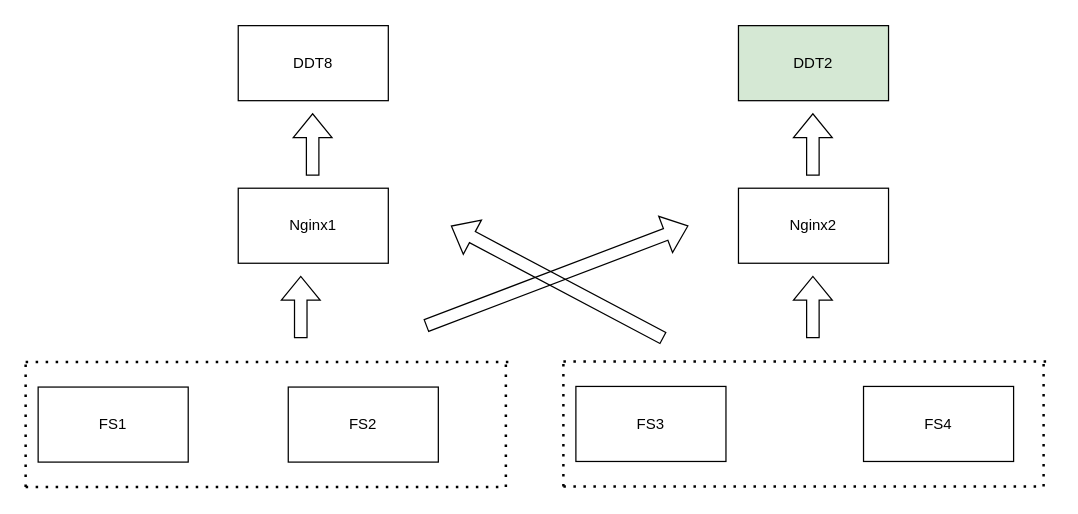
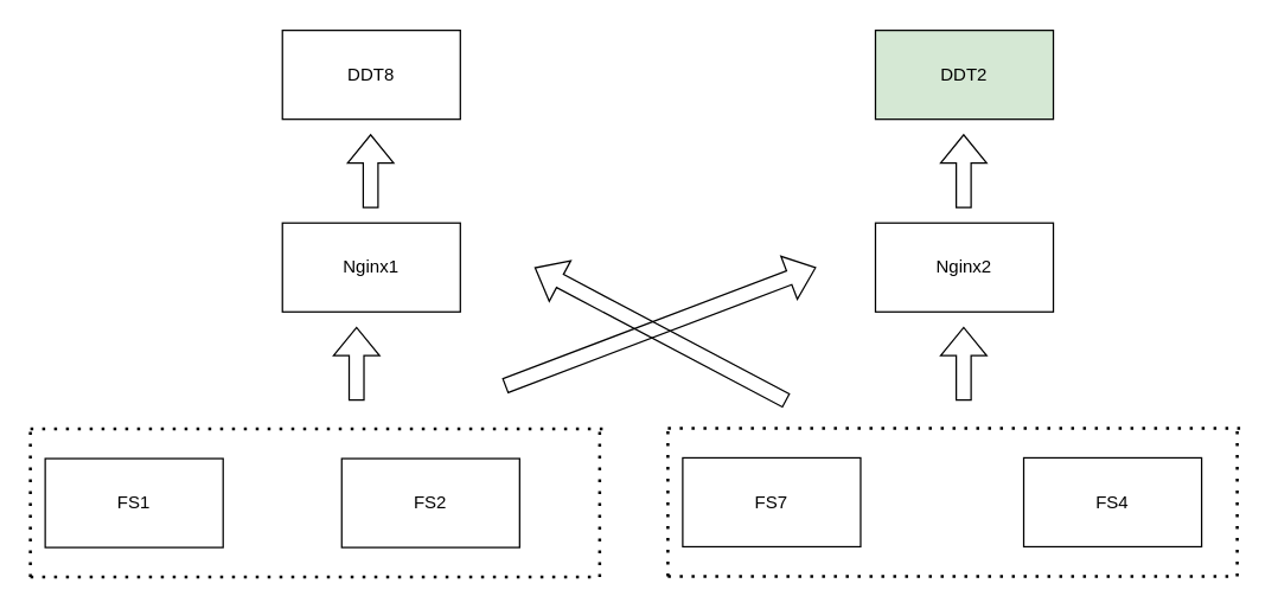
  <mxCell id="0" />
  <mxCell id="1" parent="0" />
  <mxCell id="2" value="&lt;font style=&quot;vertical-align: inherit;&quot;&gt;&lt;font style=&quot;vertical-align: inherit;&quot;&gt;FS1&lt;/font&gt;&lt;/font&gt;" style="rounded=0;whiteSpace=wrap;html=1;" vertex="1" parent="1"><mxGeometry x="30" y="309" width="120" height="60" as="geometry" /></mxCell>
  <mxCell id="3" value="&lt;font style=&quot;vertical-align: inherit;&quot;&gt;&lt;font style=&quot;vertical-align: inherit;&quot;&gt;FS2&lt;/font&gt;&lt;/font&gt;" style="rounded=0;whiteSpace=wrap;html=1;" vertex="1" parent="1"><mxGeometry x="230" y="309" width="120" height="60" as="geometry" /></mxCell>
  <mxCell id="4" value="&lt;font style=&quot;vertical-align: inherit;&quot;&gt;&lt;font style=&quot;vertical-align: inherit;&quot;&gt;&lt;font style=&quot;vertical-align: inherit;&quot;&gt;&lt;font style=&quot;vertical-align: inherit;&quot;&gt;Nginx1&lt;/font&gt;&lt;/font&gt;&lt;/font&gt;&lt;/font&gt;" style="rounded=0;whiteSpace=wrap;html=1;" vertex="1" parent="1"><mxGeometry x="190" y="150" width="120" height="60" as="geometry" /></mxCell>
  <mxCell id="5" value="&lt;font style=&quot;vertical-align: inherit;&quot;&gt;&lt;font style=&quot;vertical-align: inherit;&quot;&gt;Nginx2&lt;/font&gt;&lt;/font&gt;" style="rounded=0;whiteSpace=wrap;html=1;" vertex="1" parent="1"><mxGeometry x="590" y="150" width="120" height="60" as="geometry" /></mxCell>
  <mxCell id="6" value="DDT8" style="rounded=0;whiteSpace=wrap;html=1;" vertex="1" parent="1"><mxGeometry x="190" y="20" width="120" height="60" as="geometry" /></mxCell>
  <mxCell id="7" value="DDT2" style="rounded=0;whiteSpace=wrap;html=1;fillColor=#d5e8d4;" vertex="1" parent="1"><mxGeometry x="590" y="20" width="120" height="60" as="geometry" /></mxCell>
  <mxCell id="8" value="" style="shape=flexArrow;endArrow=classic;html=1;rounded=0;" edge="1" parent="1"><mxGeometry width="50" height="50" relative="1" as="geometry"><mxPoint x="249.5" y="140" as="sourcePoint" /><mxPoint x="249.5" y="90" as="targetPoint" /></mxGeometry></mxCell>
  <mxCell id="9" value="" style="shape=flexArrow;endArrow=classic;html=1;rounded=0;" edge="1" parent="1"><mxGeometry width="50" height="50" relative="1" as="geometry"><mxPoint x="649.5" y="140" as="sourcePoint" /><mxPoint x="649.5" y="90" as="targetPoint" /></mxGeometry></mxCell>
  <mxCell id="10" value="" style="shape=flexArrow;endArrow=classic;html=1;rounded=0;" edge="1" parent="1"><mxGeometry width="50" height="50" relative="1" as="geometry"><mxPoint x="340" y="260" as="sourcePoint" /><mxPoint x="550" y="180" as="targetPoint" /></mxGeometry></mxCell>
  <mxCell id="11" value="" style="endArrow=none;dashed=1;html=1;dashPattern=1 3;strokeWidth=2;rounded=0;" edge="1" parent="1"><mxGeometry width="50" height="50" relative="1" as="geometry"><mxPoint x="20" y="289" as="sourcePoint" /><mxPoint x="410" y="289" as="targetPoint" /></mxGeometry></mxCell>
  <mxCell id="12" value="" style="shape=flexArrow;endArrow=classic;html=1;rounded=0;" edge="1" parent="1"><mxGeometry width="50" height="50" relative="1" as="geometry"><mxPoint x="240" y="270" as="sourcePoint" /><mxPoint x="240" y="220" as="targetPoint" /></mxGeometry></mxCell>
  <mxCell id="13" value="" style="endArrow=none;dashed=1;html=1;dashPattern=1 3;strokeWidth=2;rounded=0;" edge="1" parent="1"><mxGeometry width="50" height="50" relative="1" as="geometry"><mxPoint x="20" y="389" as="sourcePoint" /><mxPoint x="20" y="289" as="targetPoint" /></mxGeometry></mxCell>
  <mxCell id="14" value="" style="endArrow=none;dashed=1;html=1;dashPattern=1 3;strokeWidth=2;rounded=0;" edge="1" parent="1"><mxGeometry width="50" height="50" relative="1" as="geometry"><mxPoint x="404" y="389" as="sourcePoint" /><mxPoint x="404" y="289" as="targetPoint" /></mxGeometry></mxCell>
  <mxCell id="15" value="" style="endArrow=none;dashed=1;html=1;dashPattern=1 3;strokeWidth=2;rounded=0;" edge="1" parent="1"><mxGeometry width="50" height="50" relative="1" as="geometry"><mxPoint x="20" y="389" as="sourcePoint" /><mxPoint x="400" y="389" as="targetPoint" /></mxGeometry></mxCell>
- <mxCell id="16" value="&lt;font style=&quot;vertical-align: inherit;&quot;&gt;&lt;font style=&quot;vertical-align: inherit;&quot;&gt;FS3&lt;/font&gt;&lt;/font&gt;" style="rounded=0;whiteSpace=wrap;html=1;" vertex="1" parent="1"><mxGeometry x="460" y="308.5" width="120" height="60" as="geometry" /></mxCell>
+ <mxCell id="16" value="&lt;font style=&quot;vertical-align: inherit;&quot;&gt;&lt;font style=&quot;vertical-align: inherit;&quot;&gt;FS7&lt;/font&gt;&lt;/font&gt;" style="rounded=0;whiteSpace=wrap;html=1;" vertex="1" parent="1"><mxGeometry x="460" y="308.5" width="120" height="60" as="geometry" /></mxCell>
  <mxCell id="17" value="&lt;font style=&quot;vertical-align: inherit;&quot;&gt;&lt;font style=&quot;vertical-align: inherit;&quot;&gt;FS4&lt;/font&gt;&lt;/font&gt;" style="rounded=0;whiteSpace=wrap;html=1;" vertex="1" parent="1"><mxGeometry x="690" y="308.5" width="120" height="60" as="geometry" /></mxCell>
  <mxCell id="18" value="" style="endArrow=none;dashed=1;html=1;dashPattern=1 3;strokeWidth=2;rounded=0;" edge="1" parent="1"><mxGeometry width="50" height="50" relative="1" as="geometry"><mxPoint x="450" y="288.5" as="sourcePoint" /><mxPoint x="840" y="288.5" as="targetPoint" /></mxGeometry></mxCell>
  <mxCell id="19" value="" style="endArrow=none;dashed=1;html=1;dashPattern=1 3;strokeWidth=2;rounded=0;" edge="1" parent="1"><mxGeometry width="50" height="50" relative="1" as="geometry"><mxPoint x="450" y="388.5" as="sourcePoint" /><mxPoint x="450" y="288.5" as="targetPoint" /></mxGeometry></mxCell>
  <mxCell id="20" value="" style="endArrow=none;dashed=1;html=1;dashPattern=1 3;strokeWidth=2;rounded=0;" edge="1" parent="1"><mxGeometry width="50" height="50" relative="1" as="geometry"><mxPoint x="834" y="388.5" as="sourcePoint" /><mxPoint x="834" y="288.5" as="targetPoint" /></mxGeometry></mxCell>
  <mxCell id="21" value="" style="endArrow=none;dashed=1;html=1;dashPattern=1 3;strokeWidth=2;rounded=0;" edge="1" parent="1"><mxGeometry width="50" height="50" relative="1" as="geometry"><mxPoint x="450" y="388.5" as="sourcePoint" /><mxPoint x="830" y="388.5" as="targetPoint" /></mxGeometry></mxCell>
  <mxCell id="22" value="" style="shape=flexArrow;endArrow=classic;html=1;rounded=0;" edge="1" parent="1"><mxGeometry width="50" height="50" relative="1" as="geometry"><mxPoint x="530" y="270" as="sourcePoint" /><mxPoint x="360" y="180" as="targetPoint" /></mxGeometry></mxCell>
  <mxCell id="23" value="" style="shape=flexArrow;endArrow=classic;html=1;rounded=0;" edge="1" parent="1"><mxGeometry width="50" height="50" relative="1" as="geometry"><mxPoint x="649.5" y="270" as="sourcePoint" /><mxPoint x="649.5" y="220" as="targetPoint" /></mxGeometry></mxCell>
